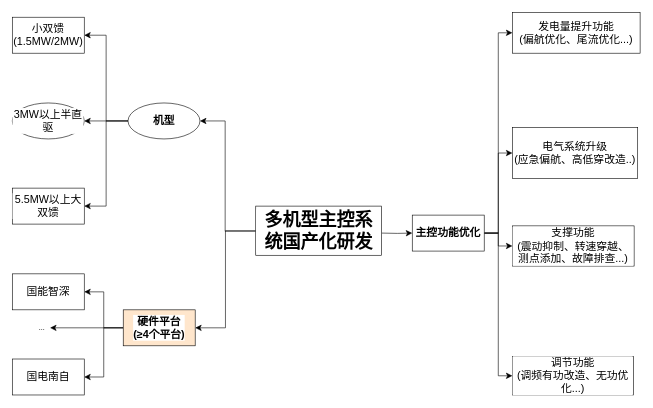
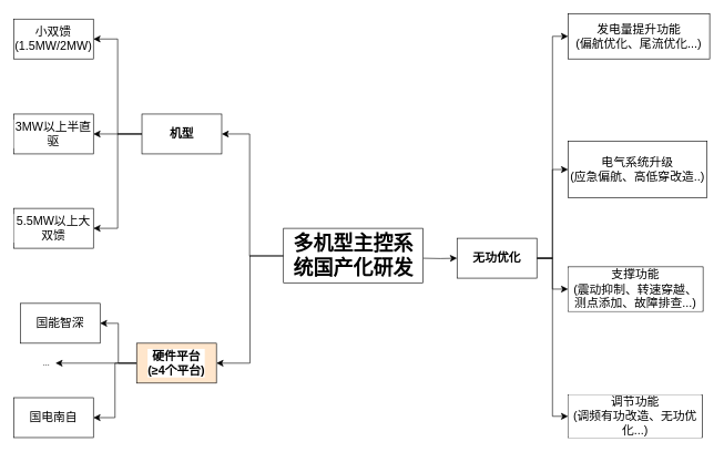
  <mxCell id="0" />
  <mxCell id="1" parent="0" />
  <mxCell id="2" style="edgeStyle=orthogonalEdgeStyle;shape=connector;rounded=0;orthogonalLoop=1;jettySize=auto;html=1;shadow=0;strokeColor=default;align=center;verticalAlign=middle;fontFamily=Helvetica;fontSize=12;fontColor=default;labelBackgroundColor=default;startSize=8;endArrow=classic;endSize=8;flowAnimation=0;" edge="1" parent="1" source="5" target="9"><mxGeometry relative="1" as="geometry"><Array as="points"><mxPoint x="375" y="385" /><mxPoint x="375" y="201" /></Array></mxGeometry></mxCell>
  <mxCell id="3" value="" style="edgeStyle=orthogonalEdgeStyle;shape=connector;rounded=0;orthogonalLoop=1;jettySize=auto;html=1;shadow=0;strokeColor=default;align=center;verticalAlign=middle;fontFamily=Helvetica;fontSize=12;fontColor=default;labelBackgroundColor=default;startSize=8;endArrow=classic;endSize=8;flowAnimation=0;" edge="1" parent="1" target="22"><mxGeometry relative="1" as="geometry"><mxPoint x="636" y="388" as="sourcePoint" /></mxGeometry></mxCell>
  <mxCell id="4" style="edgeStyle=orthogonalEdgeStyle;shape=connector;rounded=0;orthogonalLoop=1;jettySize=auto;html=1;entryX=1;entryY=0.5;entryDx=0;entryDy=0;shadow=0;strokeColor=default;align=center;verticalAlign=middle;fontFamily=Helvetica;fontSize=12;fontColor=default;labelBackgroundColor=default;startSize=8;endArrow=classic;endSize=8;flowAnimation=0;" edge="1" parent="1" source="5" target="16"><mxGeometry relative="1" as="geometry" /></mxCell>
  <mxCell id="5" value="多机型主控系统国产化研发" style="rounded=0;whiteSpace=wrap;html=1;fontFamily=Helvetica;fontSize=30;fontColor=default;labelBackgroundColor=default;fontStyle=1" vertex="1" parent="1"><mxGeometry x="426" y="343" width="210" height="82" as="geometry" /></mxCell>
  <mxCell id="6" value="" style="edgeStyle=orthogonalEdgeStyle;shape=connector;rounded=0;orthogonalLoop=1;jettySize=auto;html=1;shadow=0;strokeColor=default;align=center;verticalAlign=middle;fontFamily=Helvetica;fontSize=20;fontColor=default;labelBackgroundColor=default;startSize=8;endArrow=classic;endSize=8;flowAnimation=0;" edge="1" parent="1" source="9" target="11"><mxGeometry relative="1" as="geometry" /></mxCell>
  <mxCell id="7" style="edgeStyle=orthogonalEdgeStyle;shape=connector;rounded=0;orthogonalLoop=1;jettySize=auto;html=1;entryX=1;entryY=0.5;entryDx=0;entryDy=0;shadow=0;strokeColor=default;align=center;verticalAlign=middle;fontFamily=Helvetica;fontSize=20;fontColor=default;labelBackgroundColor=default;startSize=8;endArrow=classic;endSize=8;flowAnimation=0;" edge="1" parent="1" source="9" target="10"><mxGeometry relative="1" as="geometry" /></mxCell>
  <mxCell id="8" style="edgeStyle=orthogonalEdgeStyle;shape=connector;rounded=0;orthogonalLoop=1;jettySize=auto;html=1;entryX=1;entryY=0.5;entryDx=0;entryDy=0;shadow=0;strokeColor=default;align=center;verticalAlign=middle;fontFamily=Helvetica;fontSize=20;fontColor=default;labelBackgroundColor=default;startSize=8;endArrow=classic;endSize=8;flowAnimation=0;" edge="1" parent="1" source="9" target="12"><mxGeometry relative="1" as="geometry" /></mxCell>
- <mxCell id="9" value="机型" style="ellipse;whiteSpace=wrap;html=1;fontFamily=Helvetica;fontSize=18;fontColor=default;labelBackgroundColor=default;fontStyle=1;" vertex="1" parent="1"><mxGeometry x="213" y="171" width="120" height="60" as="geometry" /></mxCell>
+ <mxCell id="9" value="机型" style="rounded=0;whiteSpace=wrap;html=1;fontFamily=Helvetica;fontSize=18;fontColor=default;labelBackgroundColor=default;fontStyle=1" vertex="1" parent="1"><mxGeometry x="213" y="171" width="120" height="60" as="geometry" /></mxCell>
  <mxCell id="10" value="小双馈&lt;div&gt;(1.5MW/2MW)&lt;/div&gt;" style="rounded=0;whiteSpace=wrap;html=1;fontFamily=Helvetica;fontSize=18;fontColor=default;labelBackgroundColor=default;" vertex="1" parent="1"><mxGeometry x="20" y="28" width="120" height="60" as="geometry" /></mxCell>
- <mxCell id="11" value="3MW以上半直驱" style="ellipse;whiteSpace=wrap;html=1;fontFamily=Helvetica;fontSize=18;fontColor=default;labelBackgroundColor=default;" vertex="1" parent="1"><mxGeometry x="20" y="171" width="120" height="60" as="geometry" /></mxCell>
+ <mxCell id="11" value="3MW以上半直驱" style="rounded=0;whiteSpace=wrap;html=1;fontFamily=Helvetica;fontSize=18;fontColor=default;labelBackgroundColor=default;" vertex="1" parent="1"><mxGeometry x="20" y="171" width="120" height="60" as="geometry" /></mxCell>
  <mxCell id="12" value="5.5MW以上大双馈" style="rounded=0;whiteSpace=wrap;html=1;fontFamily=Helvetica;fontSize=18;fontColor=default;labelBackgroundColor=default;" vertex="1" parent="1"><mxGeometry x="20" y="313" width="120" height="60" as="geometry" /></mxCell>
  <mxCell id="13" style="edgeStyle=orthogonalEdgeStyle;shape=connector;rounded=0;orthogonalLoop=1;jettySize=auto;html=1;entryX=1;entryY=0.5;entryDx=0;entryDy=0;shadow=0;strokeColor=default;align=center;verticalAlign=middle;fontFamily=Helvetica;fontSize=20;fontColor=default;labelBackgroundColor=default;startSize=8;endArrow=classic;endSize=8;flowAnimation=0;" edge="1" parent="1" source="16" target="17"><mxGeometry relative="1" as="geometry" /></mxCell>
  <mxCell id="14" style="edgeStyle=orthogonalEdgeStyle;shape=connector;rounded=0;orthogonalLoop=1;jettySize=auto;html=1;entryX=1;entryY=0.5;entryDx=0;entryDy=0;shadow=0;strokeColor=default;align=center;verticalAlign=middle;fontFamily=Helvetica;fontSize=12;fontColor=default;labelBackgroundColor=default;startSize=8;endArrow=classic;endSize=8;flowAnimation=0;" edge="1" parent="1" source="16" target="23"><mxGeometry relative="1" as="geometry" /></mxCell>
  <mxCell id="15" style="edgeStyle=orthogonalEdgeStyle;shape=connector;rounded=0;orthogonalLoop=1;jettySize=auto;html=1;shadow=0;strokeColor=default;align=center;verticalAlign=middle;fontFamily=Helvetica;fontSize=12;fontColor=default;labelBackgroundColor=default;startSize=8;endArrow=classic;endSize=8;flowAnimation=0;" edge="1" parent="1" source="16" target="28"><mxGeometry relative="1" as="geometry" /></mxCell>
  <mxCell id="16" value="硬件平台&lt;div&gt;(≥4个平台)&lt;/div&gt;" style="rounded=0;whiteSpace=wrap;html=1;fontFamily=Helvetica;fontSize=18;fontColor=default;labelBackgroundColor=default;fontStyle=1;fillColor=#ffe6cc;" vertex="1" parent="1"><mxGeometry x="205" y="516" width="120" height="60" as="geometry" /></mxCell>
- <mxCell id="17" value="国能智深" style="rounded=0;whiteSpace=wrap;html=1;fontFamily=Helvetica;fontSize=18;fontColor=default;labelBackgroundColor=default;" vertex="1" parent="1"><mxGeometry x="20" y="456" width="120" height="60" as="geometry" /></mxCell>
+ <mxCell id="17" value="国能智深" style="rounded=0;whiteSpace=wrap;html=1;fontFamily=Helvetica;fontSize=18;fontColor=default;labelBackgroundColor=default;" vertex="1" parent="1"><mxGeometry x="30" y="456" width="120" height="60" as="geometry" /></mxCell>
  <mxCell id="18" style="edgeStyle=orthogonalEdgeStyle;shape=connector;rounded=0;orthogonalLoop=1;jettySize=auto;html=1;entryX=0;entryY=0.5;entryDx=0;entryDy=0;shadow=0;strokeColor=default;align=center;verticalAlign=middle;fontFamily=Helvetica;fontSize=18;fontColor=default;labelBackgroundColor=default;startSize=8;endArrow=classic;endSize=8;flowAnimation=0;" edge="1" parent="1" source="22" target="24"><mxGeometry relative="1" as="geometry" /></mxCell>
  <mxCell id="19" style="edgeStyle=orthogonalEdgeStyle;shape=connector;rounded=0;orthogonalLoop=1;jettySize=auto;html=1;entryX=0;entryY=0.5;entryDx=0;entryDy=0;shadow=0;strokeColor=default;align=center;verticalAlign=middle;fontFamily=Helvetica;fontSize=18;fontColor=default;labelBackgroundColor=default;startSize=8;endArrow=classic;endSize=8;flowAnimation=0;" edge="1" parent="1" source="22" target="25"><mxGeometry relative="1" as="geometry" /></mxCell>
  <mxCell id="20" style="edgeStyle=orthogonalEdgeStyle;shape=connector;rounded=0;orthogonalLoop=1;jettySize=auto;html=1;entryX=0;entryY=0.5;entryDx=0;entryDy=0;shadow=0;strokeColor=default;align=center;verticalAlign=middle;fontFamily=Helvetica;fontSize=18;fontColor=default;labelBackgroundColor=default;startSize=8;endArrow=classic;endSize=8;flowAnimation=0;" edge="1" parent="1" source="22" target="26"><mxGeometry relative="1" as="geometry" /></mxCell>
  <mxCell id="21" style="edgeStyle=orthogonalEdgeStyle;shape=connector;rounded=0;orthogonalLoop=1;jettySize=auto;html=1;entryX=0;entryY=0.5;entryDx=0;entryDy=0;shadow=0;strokeColor=default;align=center;verticalAlign=middle;fontFamily=Helvetica;fontSize=18;fontColor=default;labelBackgroundColor=default;startSize=8;endArrow=classic;endSize=8;flowAnimation=0;" edge="1" parent="1" source="22" target="27"><mxGeometry relative="1" as="geometry" /></mxCell>
- <mxCell id="22" value="主控功能优化" style="rounded=0;whiteSpace=wrap;html=1;fontFamily=Helvetica;fontSize=18;fontColor=default;labelBackgroundColor=default;fontStyle=1" vertex="1" parent="1"><mxGeometry x="687" y="358" width="120" height="60" as="geometry" /></mxCell>
+ <mxCell id="22" value="无功优化" style="rounded=0;whiteSpace=wrap;html=1;fontFamily=Helvetica;fontSize=18;fontColor=default;labelBackgroundColor=default;fontStyle=1" vertex="1" parent="1"><mxGeometry x="687" y="358" width="120" height="60" as="geometry" /></mxCell>
  <mxCell id="23" value="国电南自" style="rounded=0;whiteSpace=wrap;html=1;fontFamily=Helvetica;fontSize=18;fontColor=default;labelBackgroundColor=default;" vertex="1" parent="1"><mxGeometry x="20" y="598" width="120" height="60" as="geometry" /></mxCell>
  <mxCell id="24" value="发电量提升功能&lt;div&gt;(偏航优化、尾流优化...)&lt;/div&gt;" style="whiteSpace=wrap;html=1;fontFamily=Helvetica;fontSize=18;fontColor=default;labelBackgroundColor=default;" vertex="1" parent="1"><mxGeometry x="854" y="20" width="213" height="68" as="geometry" /></mxCell>
  <mxCell id="25" value="电气系统升级&lt;br&gt;&lt;div&gt;(应急偏航、高低穿改造..)&lt;/div&gt;" style="whiteSpace=wrap;html=1;fontFamily=Helvetica;fontSize=18;fontColor=default;labelBackgroundColor=default;" vertex="1" parent="1"><mxGeometry x="854" y="212" width="209" height="85" as="geometry" /></mxCell>
- <mxCell id="26" value="支撑功能&lt;div&gt;(震动抑制、转速穿越、测点添加、故障排查...)&lt;/div&gt;" style="whiteSpace=wrap;html=1;fontFamily=Helvetica;fontSize=18;fontColor=default;labelBackgroundColor=default;" vertex="1" parent="1"><mxGeometry x="854" y="376" width="203" height="67" as="geometry" /></mxCell>
+ <mxCell id="26" value="支撑功能&lt;div&gt;(震动抑制、转速穿越、测点添加、故障排查...)&lt;/div&gt;" style="whiteSpace=wrap;html=1;fontFamily=Helvetica;fontSize=18;fontColor=default;labelBackgroundColor=default;" vertex="1" parent="1"><mxGeometry x="854" y="401" width="203" height="67" as="geometry" /></mxCell>
  <mxCell id="27" value="调节功能&lt;div&gt;(调频有功改造、无功优化...)&lt;/div&gt;" style="whiteSpace=wrap;html=1;fontFamily=Helvetica;fontSize=18;fontColor=default;labelBackgroundColor=default;" vertex="1" parent="1"><mxGeometry x="854" y="594" width="202" height="64" as="geometry" /></mxCell>
  <mxCell id="28" value="..." style="text;html=1;align=center;verticalAlign=middle;resizable=0;points=[];autosize=1;strokeColor=none;fillColor=none;fontSize=12;fontFamily=Helvetica;fontColor=default;labelBackgroundColor=default;" vertex="1" parent="1"><mxGeometry x="55" y="533" width="28" height="26" as="geometry" /></mxCell>
